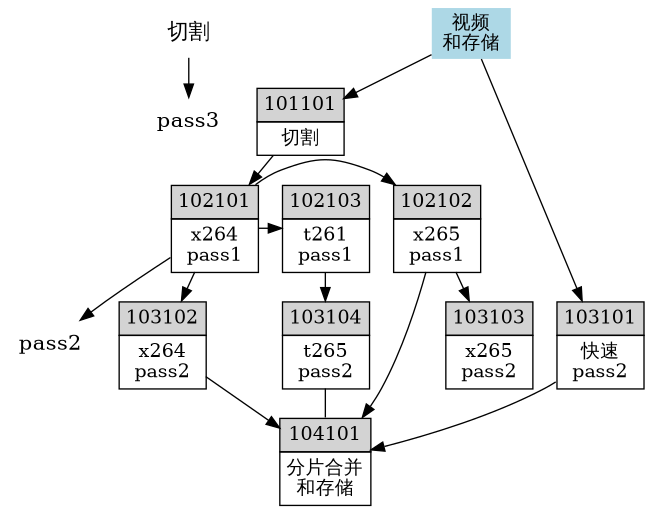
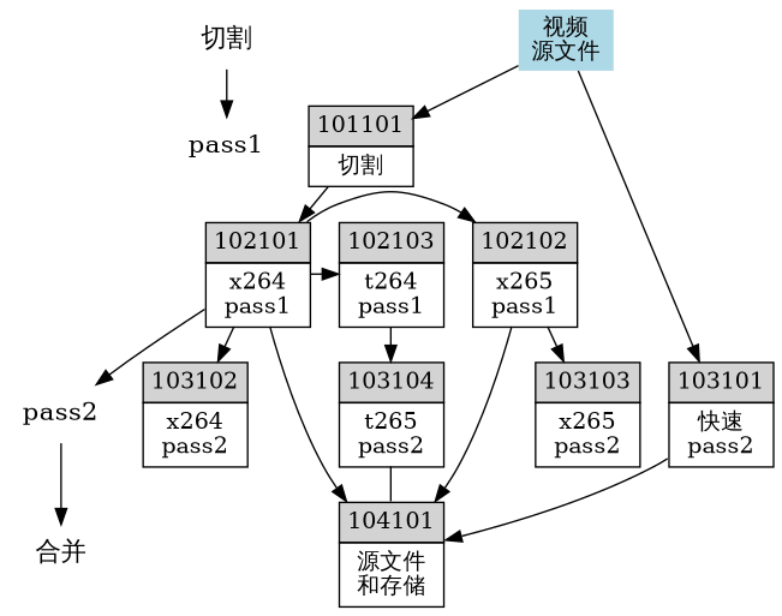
  digraph {
    rankdir=TB
    ranksep=0.3
    node [shape=none margin=0]
    "切割" [fontsize=16 shape=plaintext margin=""]
-   pass1 [fontsize=16 shape=plaintext label=pass3 margin=""]
+   pass1 [fontsize=16 shape=plaintext margin=""]
    pass2 [fontsize=16 shape=plaintext margin=""]
-   n5 [color=lightblue label="视频\n和存储" shape=plaintext style=filled margin=""]
+   "合并" [fontsize=16 shape=plaintext margin=""]
+   n5 [color=lightblue label="视频\n源文件" shape=plaintext style=filled margin=""]
    n6 [label=< 		<TABLE BORDER="0" CELLBORDER="1" CELLSPACING="0" CELLPADDING="4"> 			<TR><TD BGCOLOR="lightgrey">101101</TD></TR> 			<TR><TD>切割<br/></TD></TR> 		</TABLE>>]
    n7 [label=< 		<TABLE BORDER="0" CELLBORDER="1" CELLSPACING="0" CELLPADDING="4"> 			<TR><TD BGCOLOR="lightgrey">102101</TD></TR> 			<TR><TD>x264<br/>pass1</TD></TR> 		</TABLE>>]
    n8 [label=< 		<TABLE BORDER="0" CELLBORDER="1" CELLSPACING="0" CELLPADDING="4"> 			<TR><TD BGCOLOR="lightgrey">102102</TD></TR> 			<TR><TD>x265<br/>pass1</TD></TR> 		</TABLE>>]
-   n9 [label=< 		<TABLE BORDER="0" CELLBORDER="1" CELLSPACING="0" CELLPADDING="4"> 			<TR><TD BGCOLOR="lightgrey">102103</TD></TR> 			<TR><TD>t261<br/>pass1</TD></TR> 		</TABLE>>]
+   n9 [label=< 		<TABLE BORDER="0" CELLBORDER="1" CELLSPACING="0" CELLPADDING="4"> 			<TR><TD BGCOLOR="lightgrey">102103</TD></TR> 			<TR><TD>t264<br/>pass1</TD></TR> 		</TABLE>>]
    n10 [label=< 		<TABLE BORDER="0" CELLBORDER="1" CELLSPACING="0" CELLPADDING="4"> 			<TR><TD BGCOLOR="lightgrey">103101</TD></TR> 			<TR><TD>快速<br/>pass2</TD></TR> 		</TABLE>>]
    n11 [label=< 		<TABLE BORDER="0" CELLBORDER="1" CELLSPACING="0" CELLPADDING="4"> 			<TR><TD BGCOLOR="lightgrey">103102</TD></TR> 			<TR><TD>x264<br/>pass2</TD></TR> 		</TABLE>>]
    n12 [label=< 		<TABLE BORDER="0" CELLBORDER="1" CELLSPACING="0" CELLPADDING="4"> 			<TR><TD BGCOLOR="lightgrey">103103</TD></TR> 			<TR><TD>x265<br/>pass2</TD></TR> 		</TABLE>>]
    n13 [label=< 		<TABLE BORDER="0" CELLBORDER="1" CELLSPACING="0" CELLPADDING="4"> 			<TR><TD BGCOLOR="lightgrey">103104</TD></TR> 			<TR><TD>t265<br/>pass2</TD></TR> 		</TABLE>>]
-   n14 [label=< 		<TABLE BORDER="0" CELLBORDER="1" CELLSPACING="0" CELLPADDING="4"> 			<TR><TD BGCOLOR="lightgrey">104101</TD></TR> 			<TR><TD>分片合并<br/>和存储</TD></TR> 		</TABLE>>]
+   n14 [label=< 		<TABLE BORDER="0" CELLBORDER="1" CELLSPACING="0" CELLPADDING="4"> 			<TR><TD BGCOLOR="lightgrey">104101</TD></TR> 			<TR><TD>源文件<br/>和存储</TD></TR> 		</TABLE>>]
    subgraph sub_1 {
      "切割"
      pass1
      pass2
+     "合并"
    }
    subgraph sub_2 {
      rank=same
      n5
    }
    subgraph sub_3 {
      rank=same
      n6
    }
    subgraph sub_4 {
      rank=same
      n7
      n8
      n9
    }
    subgraph sub_5 {
      rank=same
      n10
      n11
      n12
      n13
    }
    subgraph sub_6 {
      rank=same
      n14
    }
    "切割" -> pass1
+   pass2 -> "合并"
    n5 -> n6
    n5 -> n10
    n6 -> n7
    n7 -> pass2
    n7 -> n8
    n7 -> n9
    n7 -> n11
    n8 -> n12
    n8 -> n14
    n9 -> n13
    n10 -> n14
-   n11 -> n14
+   n7 -> n14
    n13 -> n14 [arrowhead=none]
  }
